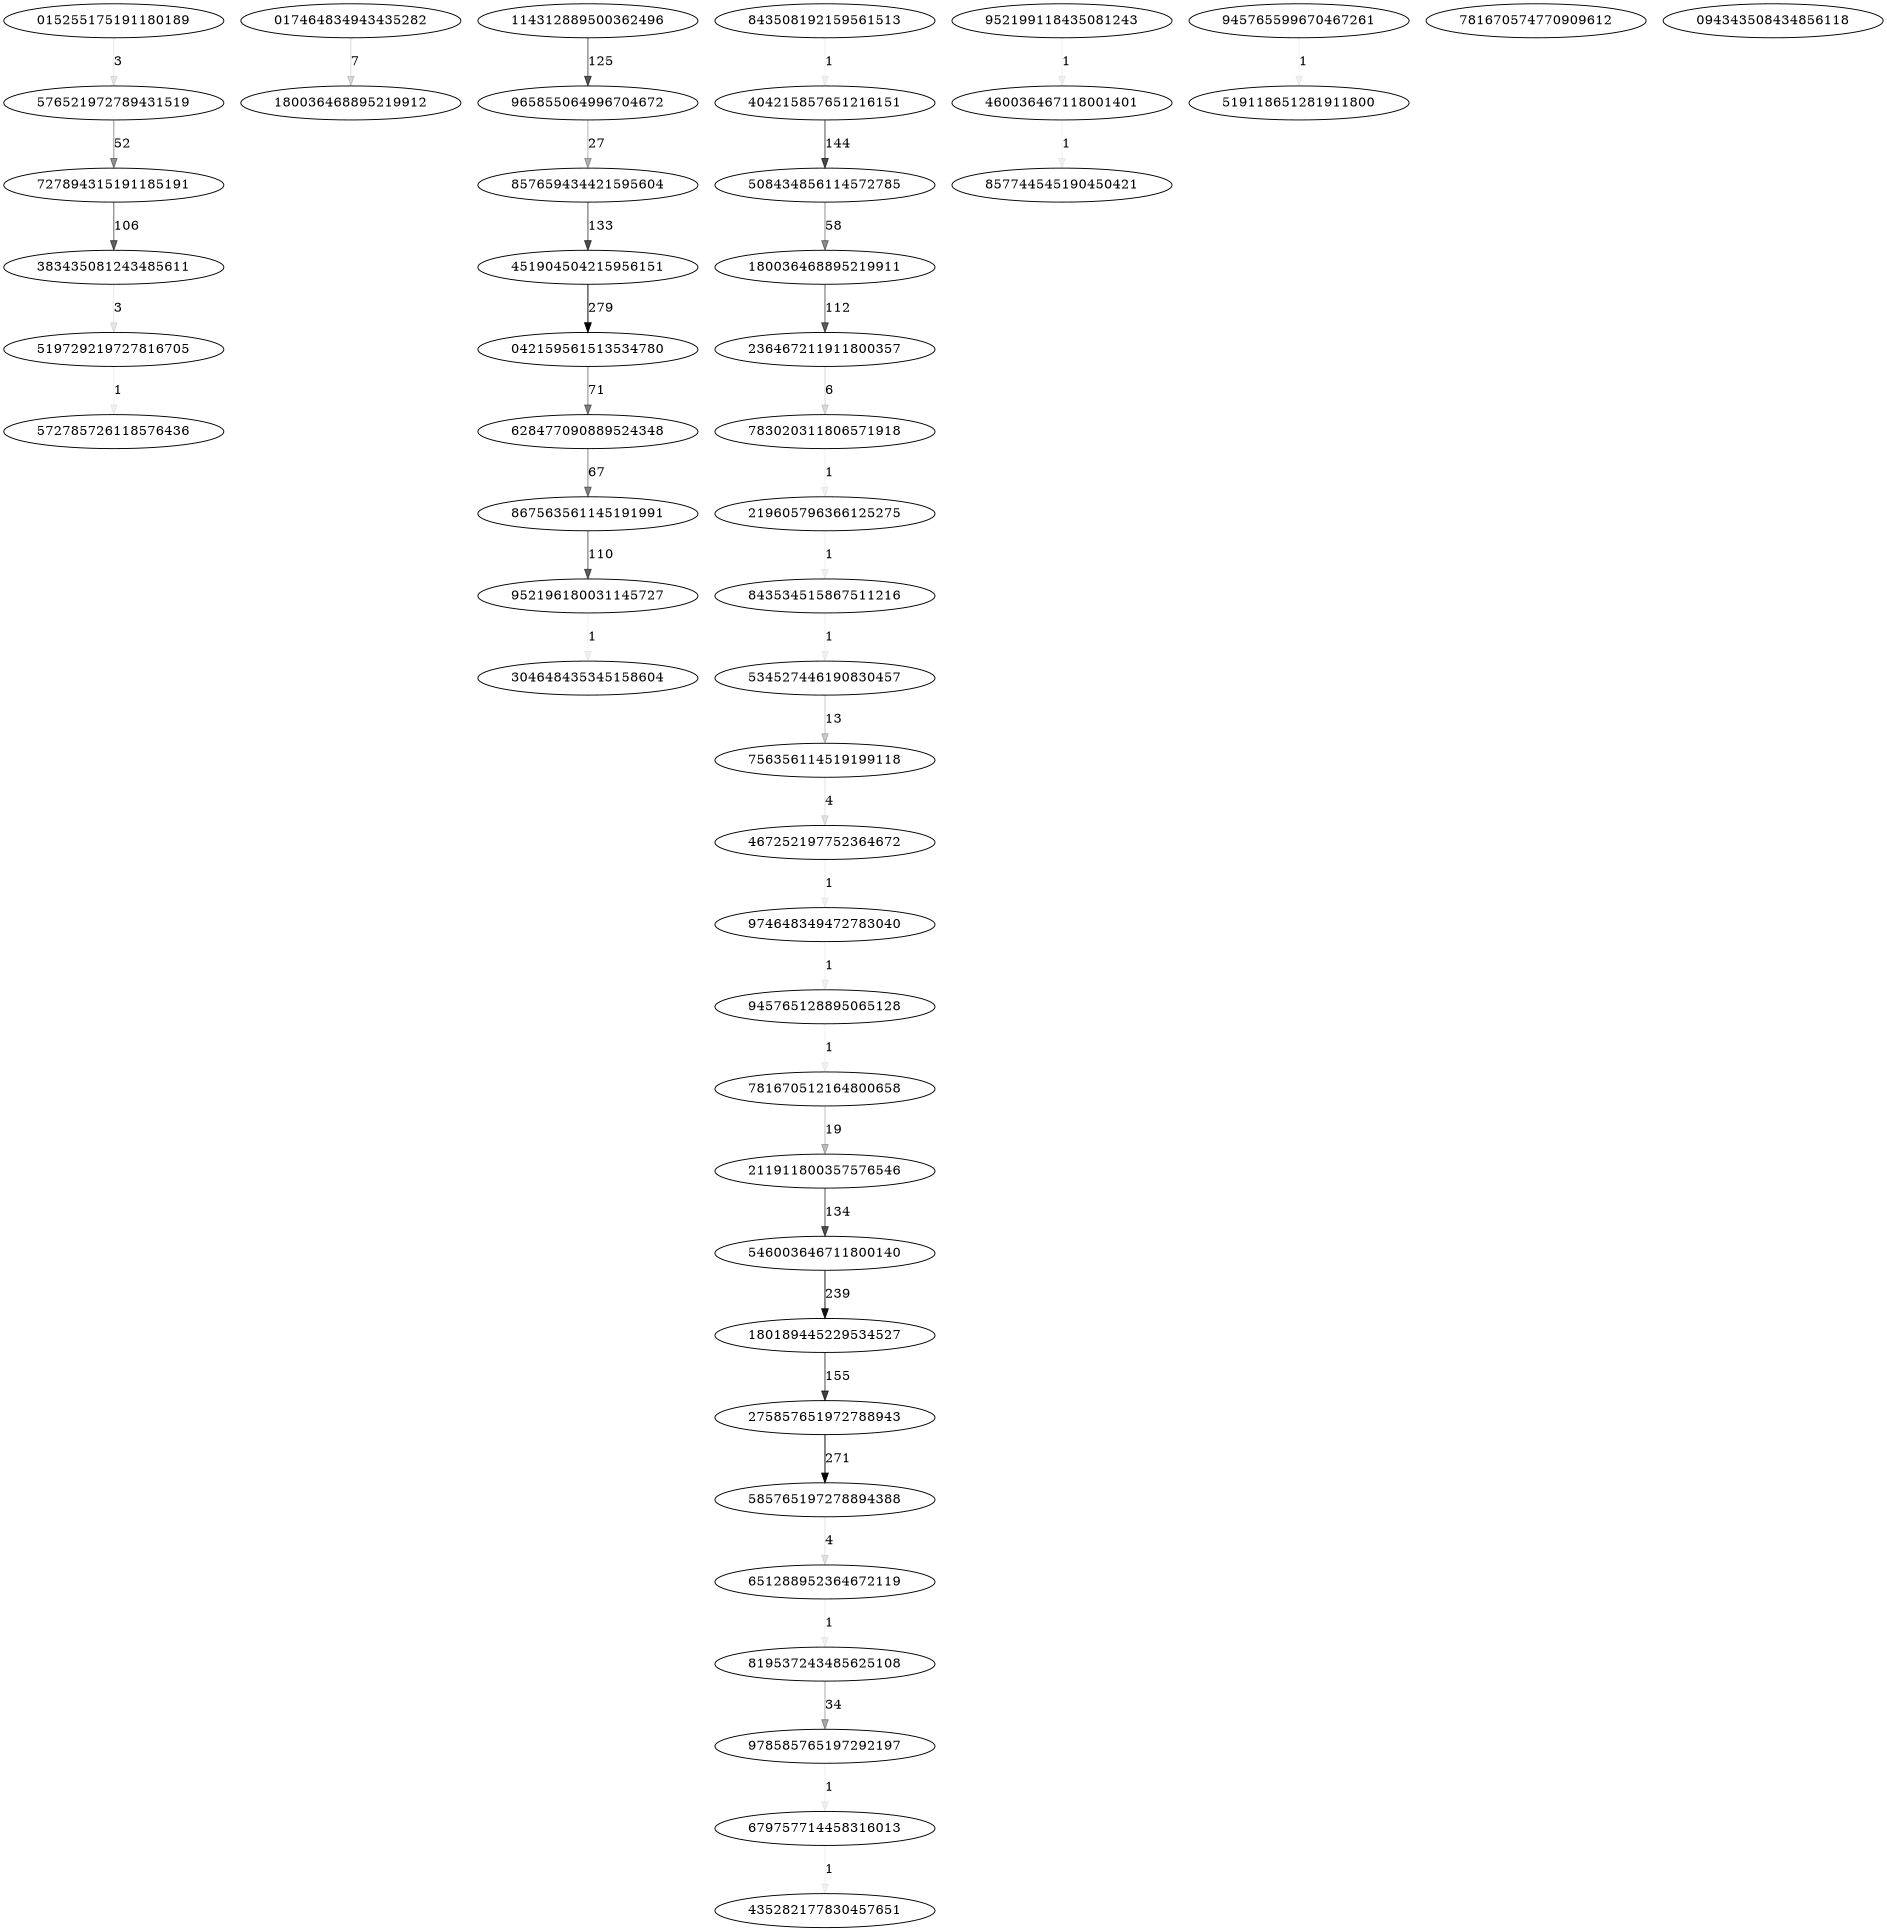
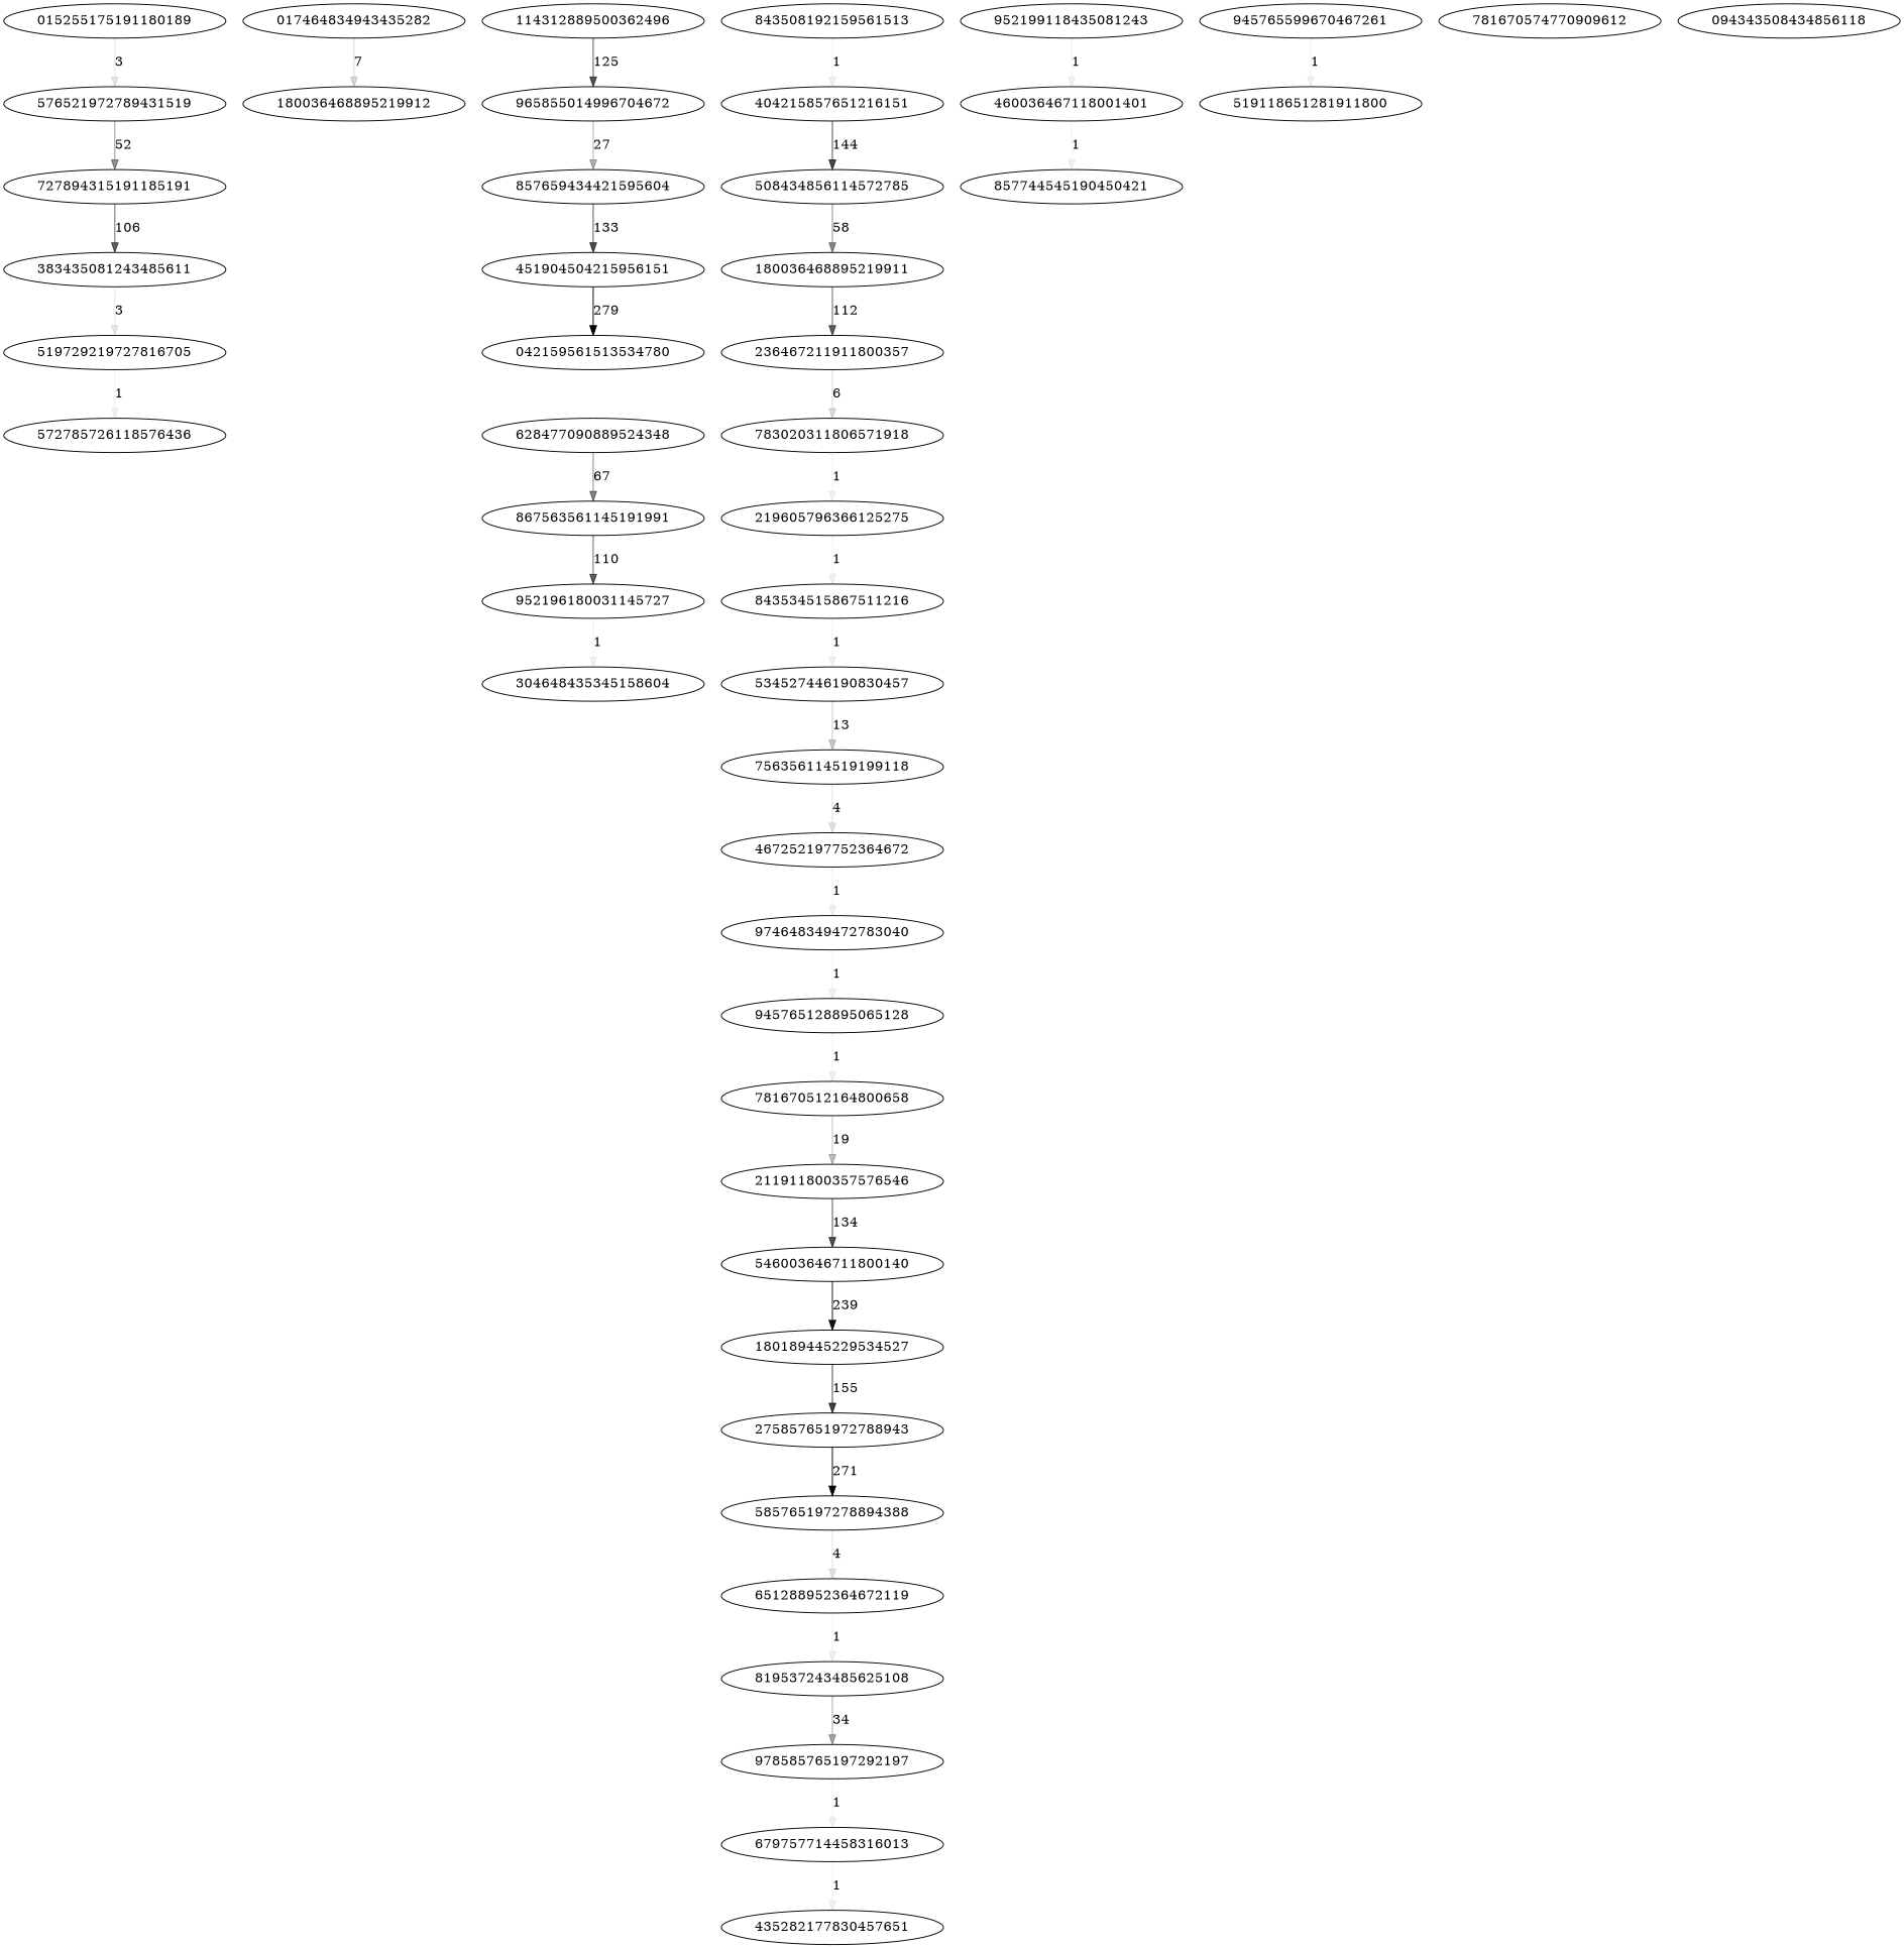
  digraph {
    edge [color="#000000f"]
    576521972789431519
    727894315191185191
    383435081243485611
    519729219727816705
    572785726118576436
    015255175191180189
    017464834943435282
    180036468895219912
    114312889500362496
-   965855064996704672
+   965855064996704672 [label=965855014996704672]
    857659434421595604
    451904504215956151
    042159561513534780
    628477090889524348
    867563561145191991
    952196180031145727
    304648435345158604
    180036468895219911
    236467211911800357
    783020311806571918
    219605796366125275
    508434856114572785
    404215857651216151
    843508192159561513
    843534515867511216
    534527446190830457
    756356114519199118
    467252197752364672
    974648349472783040
    546003646711800140
    180189445229534527
    275857651972788943
    585765197278894388
    211911800357576546
    651288952364672119
    819537243485625108
    781670512164800658
    978585765197292197
    679757714458316013
    435282177830457651
    945765128895065128
    952199118435081243
    460036467118001401
    857744545190450421
    945765599670467261
    519118651281911800
    781670574770909612
    094343508434856118
    576521972789431519 -> 727894315191185191 [color="#0000006e" label=52]
    727894315191185191 -> 383435081243485611 [color="#0000009d" label=106]
    383435081243485611 -> 519729219727816705 [color="#0000001a" label=3]
    519729219727816705 -> 572785726118576436 [label=1]
    015255175191180189 -> 576521972789431519 [color="#0000001a" label=3]
    017464834943435282 -> 180036468895219912 [color="#00000028" label=7]
    114312889500362496 -> 965855064996704672 [color="#000000aa" label=125]
    965855064996704672 -> 857659434421595604 [color="#0000004f" label=27]
    857659434421595604 -> 451904504215956151 [color="#000000b0" label=133]
    451904504215956151 -> 042159561513534780 [color="#000000ff" label=279]
-   042159561513534780 -> 628477090889524348 [color="#00000080" label=71]
    628477090889524348 -> 867563561145191991 [color="#0000007c" label=67]
    867563561145191991 -> 952196180031145727 [color="#000000a0" label=110]
    952196180031145727 -> 304648435345158604 [label=1]
    180036468895219911 -> 236467211911800357 [color="#000000a1" label=112]
    236467211911800357 -> 783020311806571918 [color="#00000025" label=6]
    783020311806571918 -> 219605796366125275 [label=1]
    219605796366125275 -> 843534515867511216 [label=1]
    508434856114572785 -> 180036468895219911 [color="#00000074" label=58]
    404215857651216151 -> 508434856114572785 [color="#000000b7" label=144]
    843508192159561513 -> 404215857651216151 [label=1]
    843534515867511216 -> 534527446190830457 [label=1]
    534527446190830457 -> 756356114519199118 [color="#00000037" label=13]
    756356114519199118 -> 467252197752364672 [color="#0000001e" label=4]
    467252197752364672 -> 974648349472783040 [label=1]
    974648349472783040 -> 945765128895065128 [label=1]
    546003646711800140 -> 180189445229534527 [color="#000000ec" label=239]
    180189445229534527 -> 275857651972788943 [color="#000000be" label=155]
    275857651972788943 -> 585765197278894388 [color="#000000fb" label=271]
    585765197278894388 -> 651288952364672119 [color="#0000001e" label=4]
    211911800357576546 -> 546003646711800140 [color="#000000b0" label=134]
    651288952364672119 -> 819537243485625108 [label=1]
    819537243485625108 -> 978585765197292197 [color="#00000059" label=34]
    781670512164800658 -> 211911800357576546 [color="#00000042" label=19]
    978585765197292197 -> 679757714458316013 [label=1]
    679757714458316013 -> 435282177830457651 [label=1]
    945765128895065128 -> 781670512164800658 [label=1]
    952199118435081243 -> 460036467118001401 [label=1]
    460036467118001401 -> 857744545190450421 [label=1]
    945765599670467261 -> 519118651281911800 [label=1]
  }
